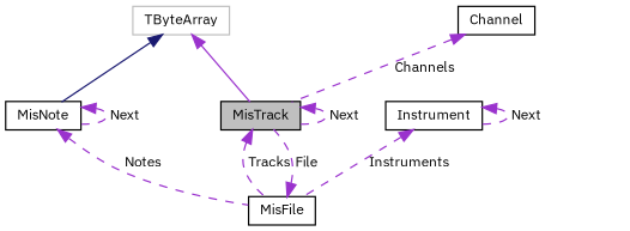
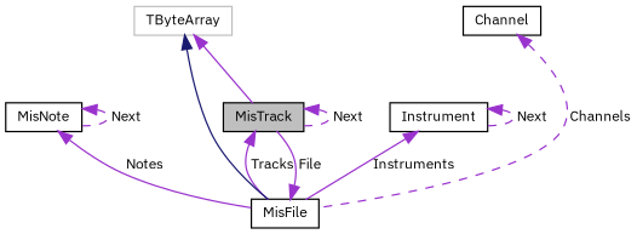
  digraph {
    fontname="IBM Plex Sans"
    node [color=black fillcolor=white fontname="IBM Plex Sans" fontsize=10 shape=record style=filled]
    edge [color=darkorchid3 dir=back fontname="IBM Plex Sans" fontsize=10 labelfontname=Sans labelfontsize=10 style=dashed]
    n1 [fillcolor=grey75 fontcolor=black height=0.2 label=MisTrack width=0.4]
    n2 [height=0.2 label=MisFile width=0.4]
    n3 [color=grey75 height=0.2 label=TByteArray width=0.4]
    n4 [height=0.2 label=Instrument width=0.4]
    n5 [height=0.2 label=MisNote width=0.4]
    n6 [height=0.2 label=Channel width=0.4]
    n1 -> n1 [label=" Next"]
-   n1 -> n2 [label=" Tracks"]
-   n2 -> n1 [label=" File"]
+   n1 -> n2 [label=" Tracks" style=solid]
+   n2 -> n1 [label=" File" style=solid]
    n3 -> n1 [style=solid]
-   n3 -> n5 [color=midnightblue style=solid]
-   n4 -> n2 [label=" Instruments"]
+   n3 -> n2 [color=midnightblue style=solid]
+   n4 -> n2 [label=" Instruments" style=solid]
    n4 -> n4 [label=" Next"]
-   n5 -> n2 [label=" Notes"]
+   n5 -> n2 [label=" Notes" style=solid]
    n5 -> n5 [label=" Next"]
-   n6 -> n1 [label=" Channels"]
+   n6 -> n2 [label=" Channels"]
  }
